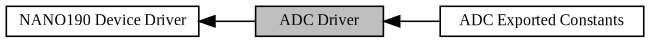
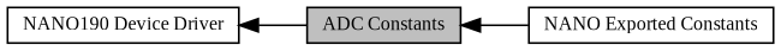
  digraph {
    fontname="Liberation Serif"
    rankdir=LR
    node [color=black fillcolor=white fontname="Liberation Serif" fontsize=10 shape=box style=filled]
    edge [dir=back fontname="Liberation Serif" fontsize=10 labelfontname=Helvetica labelfontsize=10 shape=plaintext style=solid]
-   n1 [fillcolor=grey75 fontcolor=black height=0.2 label="ADC Driver" width=0.4]
-   n2 [height=0.2 label="ADC Exported Constants" width=0.4]
+   n1 [fillcolor=grey75 fontcolor=black height=0.2 label="ADC Constants" width=0.4]
+   n2 [height=0.2 label="NANO Exported Constants" width=0.4]
    n3 [height=0.2 label="NANO190 Device Driver" width=0.4]
    n1 -> n2
    n3 -> n1
  }
